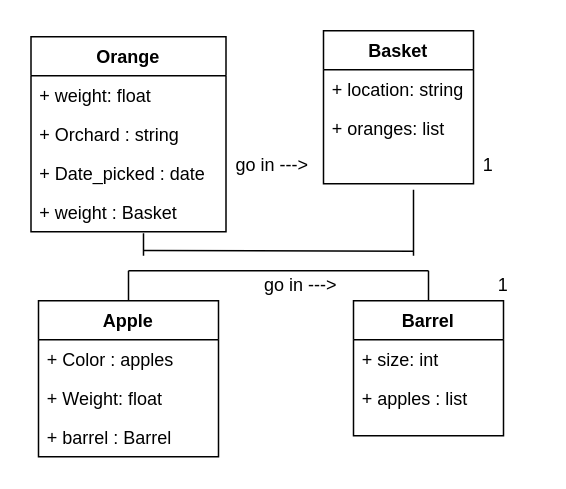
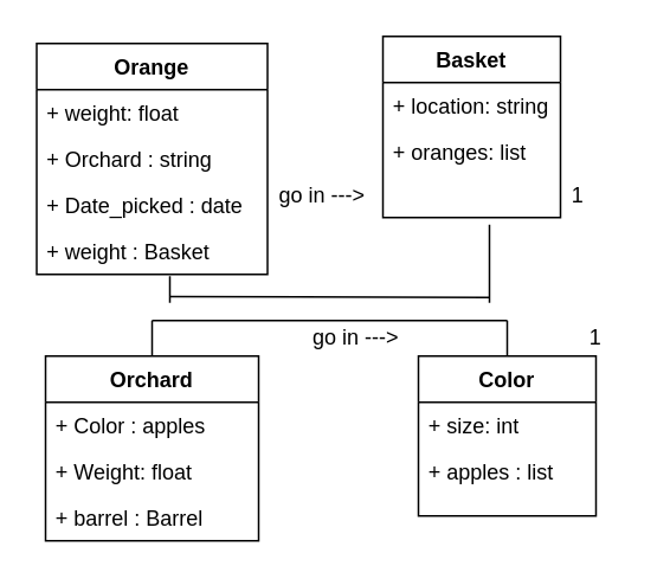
  <mxCell id="0" />
  <mxCell id="1" parent="0" />
  <mxCell id="2" value="" style="endArrow=none;html=1;exitX=0.5;exitY=0;exitDx=0;exitDy=0;" edge="1" parent="1"><mxGeometry width="50" height="50" relative="1" as="geometry"><mxPoint x="85" y="210" as="sourcePoint" /><mxPoint x="85" y="180" as="targetPoint" /></mxGeometry></mxCell>
  <mxCell id="3" value="" style="endArrow=none;html=1;" edge="1" parent="1"><mxGeometry width="50" height="50" relative="1" as="geometry"><mxPoint x="85" y="180" as="sourcePoint" /><mxPoint x="285" y="180" as="targetPoint" /><Array as="points"><mxPoint x="195" y="180" /></Array></mxGeometry></mxCell>
  <mxCell id="4" value="" style="endArrow=none;html=1;exitX=0.5;exitY=0;exitDx=0;exitDy=0;" edge="1" parent="1"><mxGeometry width="50" height="50" relative="1" as="geometry"><mxPoint x="285" y="210" as="sourcePoint" /><mxPoint x="285" y="180" as="targetPoint" /></mxGeometry></mxCell>
  <mxCell id="5" value="" style="endArrow=none;html=1;" edge="1" parent="1"><mxGeometry width="50" height="50" relative="1" as="geometry"><mxPoint x="95" y="166.5" as="sourcePoint" /><mxPoint x="275" y="167" as="targetPoint" /></mxGeometry></mxCell>
  <mxCell id="6" value="go in ---&amp;gt;" style="text;html=1;strokeColor=none;fillColor=none;align=center;verticalAlign=middle;whiteSpace=wrap;rounded=0;" vertex="1" parent="1"><mxGeometry x="116" y="100" width="130" height="20" as="geometry" /></mxCell>
  <mxCell id="7" value="go in ---&amp;gt;" style="text;html=1;strokeColor=none;fillColor=none;align=center;verticalAlign=middle;whiteSpace=wrap;rounded=0;" vertex="1" parent="1"><mxGeometry x="135" y="180" width="130" height="20" as="geometry" /></mxCell>
  <mxCell id="8" value="1" style="text;html=1;strokeColor=none;fillColor=none;align=center;verticalAlign=middle;whiteSpace=wrap;rounded=0;" vertex="1" parent="1"><mxGeometry x="305" y="100" width="40" height="20" as="geometry" /></mxCell>
  <mxCell id="9" value="1" style="text;html=1;strokeColor=none;fillColor=none;align=center;verticalAlign=middle;whiteSpace=wrap;rounded=0;" vertex="1" parent="1"><mxGeometry x="315" y="180" width="40" height="20" as="geometry" /></mxCell>
  <mxCell id="10" value="Orange" style="swimlane;fontStyle=1;align=center;verticalAlign=top;childLayout=stackLayout;horizontal=1;startSize=26;horizontalStack=0;resizeParent=1;resizeParentMax=0;resizeLast=0;collapsible=1;marginBottom=0;" vertex="1" parent="1"><mxGeometry x="20" y="24" width="130" height="130" as="geometry" /></mxCell>
  <mxCell id="11" value="+ weight: float" style="text;strokeColor=none;fillColor=none;align=left;verticalAlign=top;spacingLeft=4;spacingRight=4;overflow=hidden;rotatable=0;points=[[0,0.5],[1,0.5]];portConstraint=eastwest;" vertex="1" parent="10"><mxGeometry y="26" width="130" height="26" as="geometry" /></mxCell>
  <mxCell id="12" value="+ Orchard : string" style="text;strokeColor=none;fillColor=none;align=left;verticalAlign=top;spacingLeft=4;spacingRight=4;overflow=hidden;rotatable=0;points=[[0,0.5],[1,0.5]];portConstraint=eastwest;" vertex="1" parent="10"><mxGeometry y="52" width="130" height="26" as="geometry" /></mxCell>
  <mxCell id="13" value="+ Date_picked : date" style="text;strokeColor=none;fillColor=none;align=left;verticalAlign=top;spacingLeft=4;spacingRight=4;overflow=hidden;rotatable=0;points=[[0,0.5],[1,0.5]];portConstraint=eastwest;" vertex="1" parent="10"><mxGeometry y="78" width="130" height="26" as="geometry" /></mxCell>
  <mxCell id="14" value="+ weight : Basket" style="text;strokeColor=none;fillColor=none;align=left;verticalAlign=top;spacingLeft=4;spacingRight=4;overflow=hidden;rotatable=0;points=[[0,0.5],[1,0.5]];portConstraint=eastwest;" vertex="1" parent="10"><mxGeometry y="104" width="130" height="26" as="geometry" /></mxCell>
  <mxCell id="15" value="Basket" style="swimlane;fontStyle=1;align=center;verticalAlign=top;childLayout=stackLayout;horizontal=1;startSize=26;horizontalStack=0;resizeParent=1;resizeParentMax=0;resizeLast=0;collapsible=1;marginBottom=0;" vertex="1" parent="1"><mxGeometry x="215" width="100" height="102" as="geometry" y="20" /></mxCell>
  <mxCell id="16" value="+ location: string" style="text;strokeColor=none;fillColor=none;align=left;verticalAlign=top;spacingLeft=4;spacingRight=4;overflow=hidden;rotatable=0;points=[[0,0.5],[1,0.5]];portConstraint=eastwest;" vertex="1" parent="15"><mxGeometry y="26" width="100" height="26" as="geometry" /></mxCell>
  <mxCell id="17" value="+ oranges: list" style="text;strokeColor=none;fillColor=none;align=left;verticalAlign=top;spacingLeft=4;spacingRight=4;overflow=hidden;rotatable=0;points=[[0,0.5],[1,0.5]];portConstraint=eastwest;" vertex="1" parent="15"><mxGeometry y="52" width="100" height="50" as="geometry" /></mxCell>
- <mxCell id="18" value="Apple" style="swimlane;fontStyle=1;align=center;verticalAlign=top;childLayout=stackLayout;horizontal=1;startSize=26;horizontalStack=0;resizeParent=1;resizeParentMax=0;resizeLast=0;collapsible=1;marginBottom=0;" vertex="1" parent="1"><mxGeometry x="25" y="200" width="120" height="104" as="geometry" /></mxCell>
+ <mxCell id="18" value="Orchard" style="swimlane;fontStyle=1;align=center;verticalAlign=top;childLayout=stackLayout;horizontal=1;startSize=26;horizontalStack=0;resizeParent=1;resizeParentMax=0;resizeLast=0;collapsible=1;marginBottom=0;" vertex="1" parent="1"><mxGeometry x="25" y="200" width="120" height="104" as="geometry" /></mxCell>
  <mxCell id="19" value="+ Color : apples" style="text;strokeColor=none;fillColor=none;align=left;verticalAlign=top;spacingLeft=4;spacingRight=4;overflow=hidden;rotatable=0;points=[[0,0.5],[1,0.5]];portConstraint=eastwest;" vertex="1" parent="18"><mxGeometry y="26" width="120" height="26" as="geometry" /></mxCell>
  <mxCell id="20" value="+ Weight: float" style="text;strokeColor=none;fillColor=none;align=left;verticalAlign=top;spacingLeft=4;spacingRight=4;overflow=hidden;rotatable=0;points=[[0,0.5],[1,0.5]];portConstraint=eastwest;" vertex="1" parent="18"><mxGeometry y="52" width="120" height="26" as="geometry" /></mxCell>
  <mxCell id="21" value="+ barrel : Barrel" style="text;strokeColor=none;fillColor=none;align=left;verticalAlign=top;spacingLeft=4;spacingRight=4;overflow=hidden;rotatable=0;points=[[0,0.5],[1,0.5]];portConstraint=eastwest;" vertex="1" parent="18"><mxGeometry y="78" width="120" height="26" as="geometry" /></mxCell>
- <mxCell id="22" value="Barrel" style="swimlane;fontStyle=1;align=center;verticalAlign=top;childLayout=stackLayout;horizontal=1;startSize=26;horizontalStack=0;resizeParent=1;resizeParentMax=0;resizeLast=0;collapsible=1;marginBottom=0;" vertex="1" parent="1"><mxGeometry x="235" y="200" width="100" height="90" as="geometry" /></mxCell>
+ <mxCell id="22" value="Color" style="swimlane;fontStyle=1;align=center;verticalAlign=top;childLayout=stackLayout;horizontal=1;startSize=26;horizontalStack=0;resizeParent=1;resizeParentMax=0;resizeLast=0;collapsible=1;marginBottom=0;" vertex="1" parent="1"><mxGeometry x="235" y="200" width="100" height="90" as="geometry" /></mxCell>
  <mxCell id="23" value="+ size: int" style="text;strokeColor=none;fillColor=none;align=left;verticalAlign=top;spacingLeft=4;spacingRight=4;overflow=hidden;rotatable=0;points=[[0,0.5],[1,0.5]];portConstraint=eastwest;" vertex="1" parent="22"><mxGeometry y="26" width="100" height="26" as="geometry" /></mxCell>
  <mxCell id="24" value="+ apples : list" style="text;strokeColor=none;fillColor=none;align=left;verticalAlign=top;spacingLeft=4;spacingRight=4;overflow=hidden;rotatable=0;points=[[0,0.5],[1,0.5]];portConstraint=eastwest;" vertex="1" parent="22"><mxGeometry y="52" width="100" height="38" as="geometry" /></mxCell>
  <mxCell id="25" value="" style="endArrow=none;html=1;" edge="1" parent="1"><mxGeometry width="50" height="50" relative="1" as="geometry"><mxPoint x="275" y="170" as="sourcePoint" /><mxPoint x="275" y="126" as="targetPoint" /></mxGeometry></mxCell>
  <mxCell id="26" value="" style="endArrow=none;html=1;entryX=0.577;entryY=1.038;entryDx=0;entryDy=0;entryPerimeter=0;" edge="1" parent="1" target="14"><mxGeometry width="50" height="50" relative="1" as="geometry"><mxPoint x="95" y="170" as="sourcePoint" /><mxPoint x="5" y="190" as="targetPoint" /></mxGeometry></mxCell>
